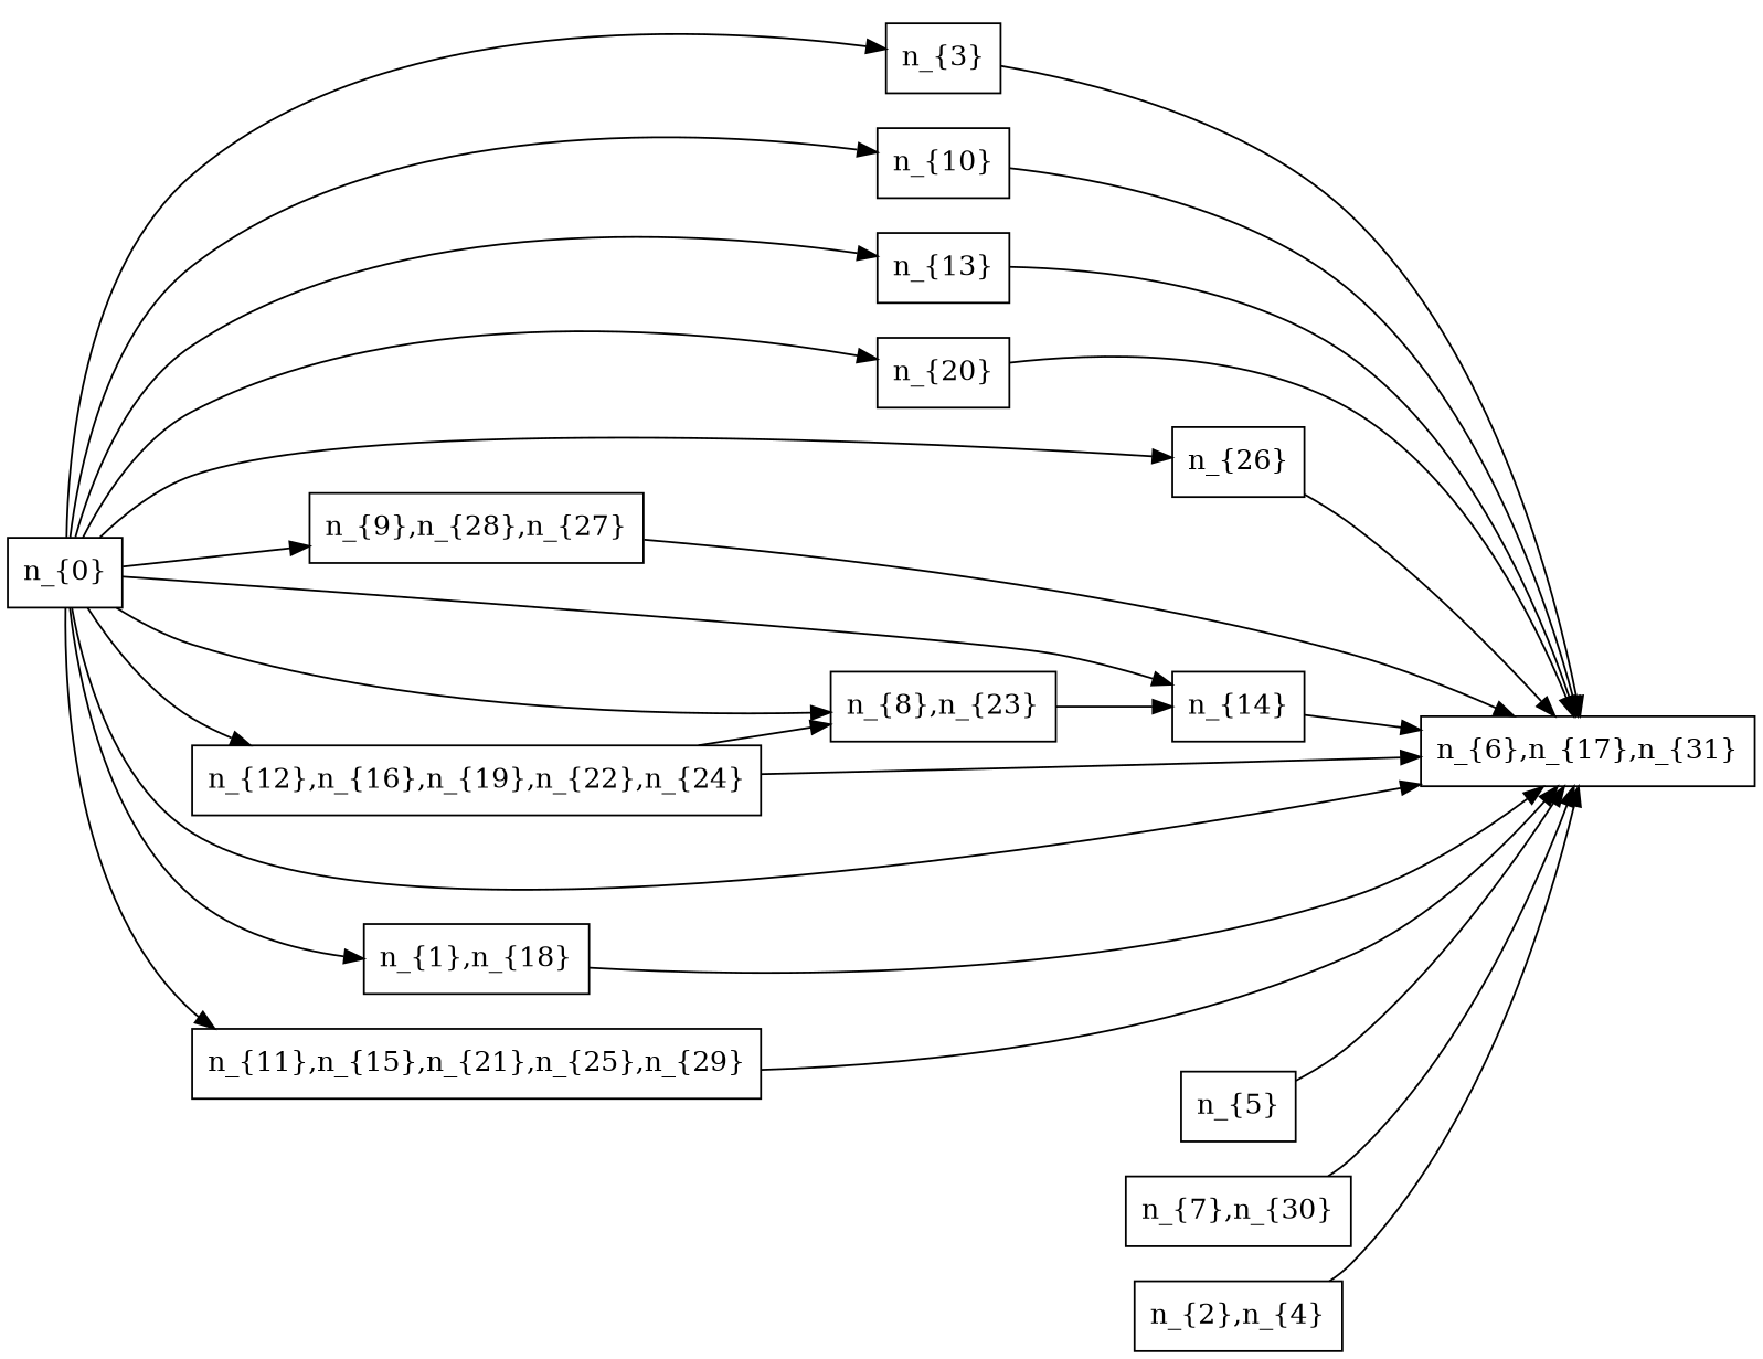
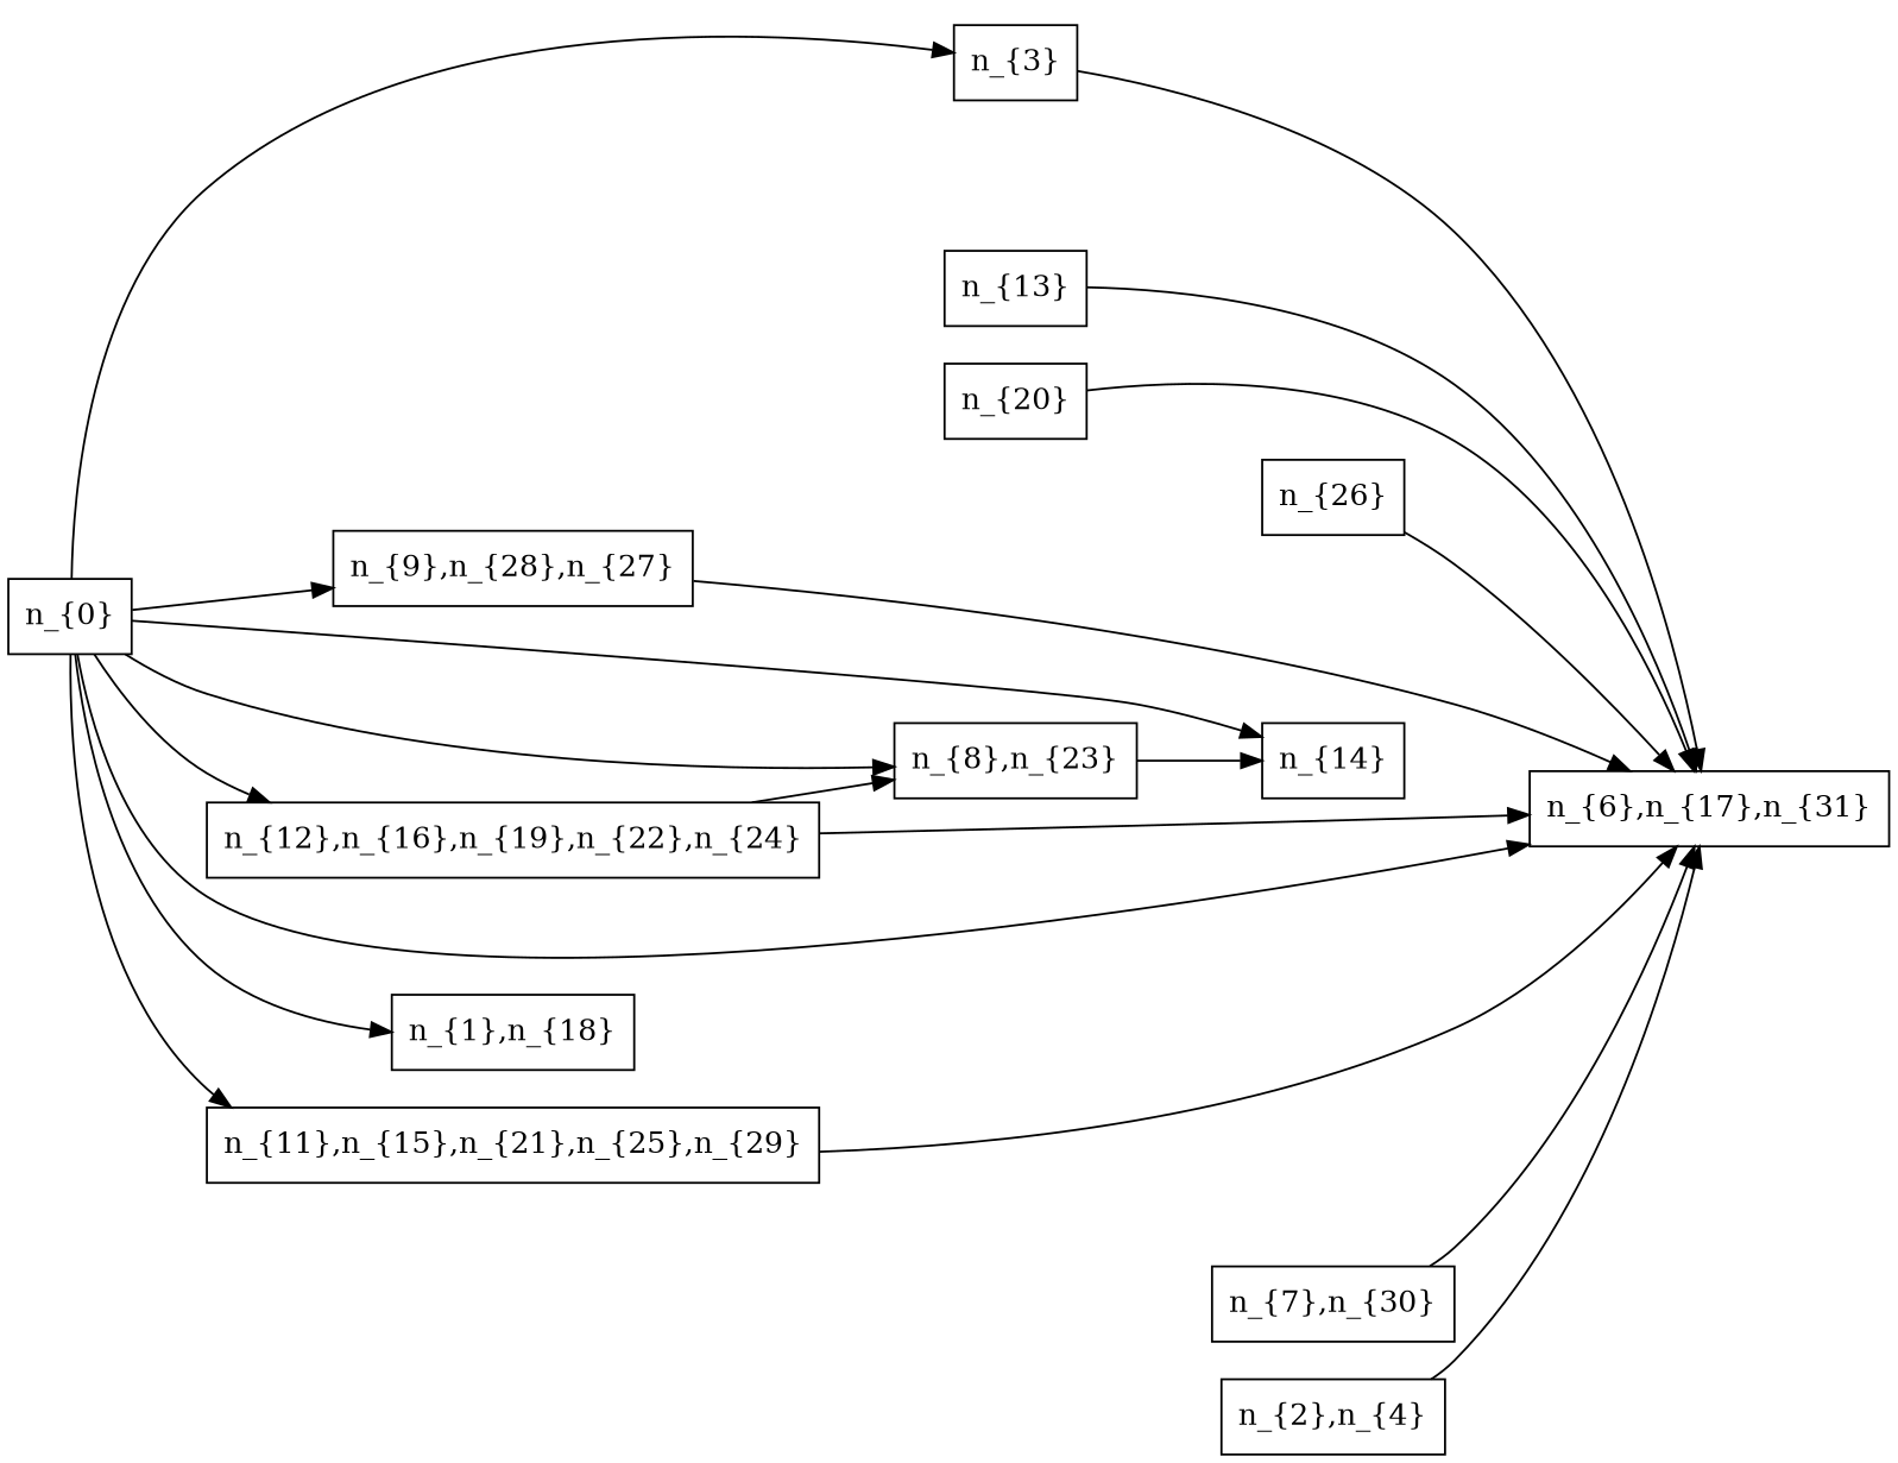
  strict digraph {
    collapsed=16
    cpathlen=1773844
    deadline=6347882
    period=6347882
    rankdir=LR
    workload=5497598
    node [distance=78114 factor=2.633100 marked=0 object=9 shape=rectangle threads=1 visited=0 wcet=39057 wcetone=39057]
    "n_{0}" [distance=39057 height=0.5 texlbl="${d:39057, n_{0} = \langle o_{9}, c_1:39057, c(1):39057, F:2.63 \rangle}$" width=0.75]
    "n_{3}" [distance=47384 factor=0.744206 height=0.5 object=36 texlbl="${d:47384, n_{3} = \langle o_{36}, c_1:8327, c(1):8327, F:0.74 \rangle}$" wcet=8327 wcetone=8327 width=0.75]
-   "n_{10}" [height=0.5 texlbl="${d:78114, n_{10} = \langle o_{9}, c_1:39057, c(1):39057, F:2.63 \rangle}$" width=0.79167]
    "n_{13}" [distance=952826 factor=0.904876 height=0.5 object=18 texlbl="${d:952826, n_{13} = \langle o_{18}, c_1:913769, c(1):913769, F:0.90 \rangle}$" wcet=913769 wcetone=913769 width=0.79167]
    "n_{14}" [height=0.5 texlbl="${d:78114, n_{14} = \langle o_{9}, c_1:39057, c(1):39057, F:2.63 \rangle}$" width=0.79167]
    "n_{20}" [distance=516052 factor=0.973991 height=0.5 object=4 texlbl="${d:516052, n_{20} = \langle o_{4}, c_1:476995, c(1):476995, F:0.97 \rangle}$" wcet=476995 wcetone=476995 width=0.79167]
    "n_{26}" [height=0.5 texlbl="${d:78114, n_{26} = \langle o_{9}, c_1:39057, c(1):39057, F:2.63 \rangle}$" width=0.79167]
    "n_{8},n_{23}" [distance=1597837 factor=0.800891 height=0.5 object=6 texlbl="${d:1597837, n_{8},n_{23} = \langle o_{6}, c_1:461460, c(2):831040, F:0.80 \rangle}$" threads=2 wcet=831040 wcetone=461460 width=1.3194]
    "n_{9},n_{28},n_{27}" [distance=1445230 factor=0.973991 height=0.5 object=4 texlbl="${d:1445230, n_{9},n_{28},n_{27} = \langle o_{4}, c_1:476995, c(3):1406173, F:0.97 \rangle}$" threads=3 wcet=1406173 wcetone=476995 width=1.9306]
    "n_{6},n_{17},n_{31}" [distance=1773844 factor=0.438874 height=0.5 object=1 texlbl="${d:1773844, n_{6},n_{17},n_{31} = \langle o_{1}, c_1:93733, c(3):176007, F:0.44 \rangle}$" threads=3 wcet=176007 wcetone=93733 width=1.9306]
    "n_{1},n_{18}" [distance=283880 factor=0.591138 height=0.5 object=2 texlbl="${d:283880, n_{1},n_{18} = \langle o_{2}, c_1:153866, c(2):244823, F:0.59 \rangle}$" threads=2 wcet=244823 wcetone=153866 width=1.3194]
    "n_{12},n_{16},n_{19},n_{22},n_{24}" [distance=766797 factor=0.415288 height=0.5 object=14 texlbl="${d:766797, n_{12},n_{16},n_{19},n_{22},n_{24} = \langle o_{14}, c_1:273468, c(5):727740, F:0.42 \rangle}$" threads=5 wcet=727740 wcetone=273468 width=3.25]
    "n_{11},n_{15},n_{21},n_{25},n_{29}" [distance=170931 factor=0.300563 height=0.5 object=25 texlbl="${d:170931, n_{11},n_{15},n_{21},n_{25},n_{29} = \langle o_{25}, c_1:59881, c(5):131874, F:0.30 \rangle}$" threads=5 wcet=131874 wcetone=59881 width=3.25]
-   "n_{5}" [height=0.5 texlbl="${d:78114, n_{5} = \langle o_{9}, c_1:39057, c(1):39057, F:2.63 \rangle}$" width=0.75]
    "n_{7},n_{30}" [distance=214991 factor=0.682709 height=0.5 object=22 texlbl="${d:214991, n_{7},n_{30} = \langle o_{22}, c_1:104554, c(2):175934, F:0.68 \rangle}$" threads=2 wcet=175934 wcetone=104554 width=1.3194]
    "n_{2},n_{4}" [distance=248688 factor=0.662345 height=0.5 object=28 texlbl="${d:248688, n_{2},n_{4} = \langle o_{28}, c_1:126105, c(2):209631, F:0.66 \rangle}$" threads=2 wcet=209631 wcetone=126105 width=1.2222]
    "n_{0}" -> "n_{3}"
-   "n_{0}" -> "n_{10}"
-   "n_{0}" -> "n_{13}"
    "n_{0}" -> "n_{14}"
-   "n_{0}" -> "n_{20}"
-   "n_{0}" -> "n_{26}"
    "n_{0}" -> "n_{8},n_{23}"
    "n_{0}" -> "n_{9},n_{28},n_{27}"
    "n_{0}" -> "n_{6},n_{17},n_{31}"
    "n_{0}" -> "n_{1},n_{18}"
    "n_{0}" -> "n_{12},n_{16},n_{19},n_{22},n_{24}"
    "n_{0}" -> "n_{11},n_{15},n_{21},n_{25},n_{29}"
    "n_{3}" -> "n_{6},n_{17},n_{31}"
-   "n_{10}" -> "n_{6},n_{17},n_{31}"
    "n_{13}" -> "n_{6},n_{17},n_{31}"
-   "n_{14}" -> "n_{6},n_{17},n_{31}"
    "n_{20}" -> "n_{6},n_{17},n_{31}"
    "n_{26}" -> "n_{6},n_{17},n_{31}"
    "n_{8},n_{23}" -> "n_{14}"
    "n_{9},n_{28},n_{27}" -> "n_{6},n_{17},n_{31}"
-   "n_{1},n_{18}" -> "n_{6},n_{17},n_{31}"
    "n_{12},n_{16},n_{19},n_{22},n_{24}" -> "n_{8},n_{23}"
    "n_{12},n_{16},n_{19},n_{22},n_{24}" -> "n_{6},n_{17},n_{31}"
    "n_{11},n_{15},n_{21},n_{25},n_{29}" -> "n_{6},n_{17},n_{31}"
-   "n_{5}" -> "n_{6},n_{17},n_{31}"
    "n_{7},n_{30}" -> "n_{6},n_{17},n_{31}"
    "n_{2},n_{4}" -> "n_{6},n_{17},n_{31}"
  }
